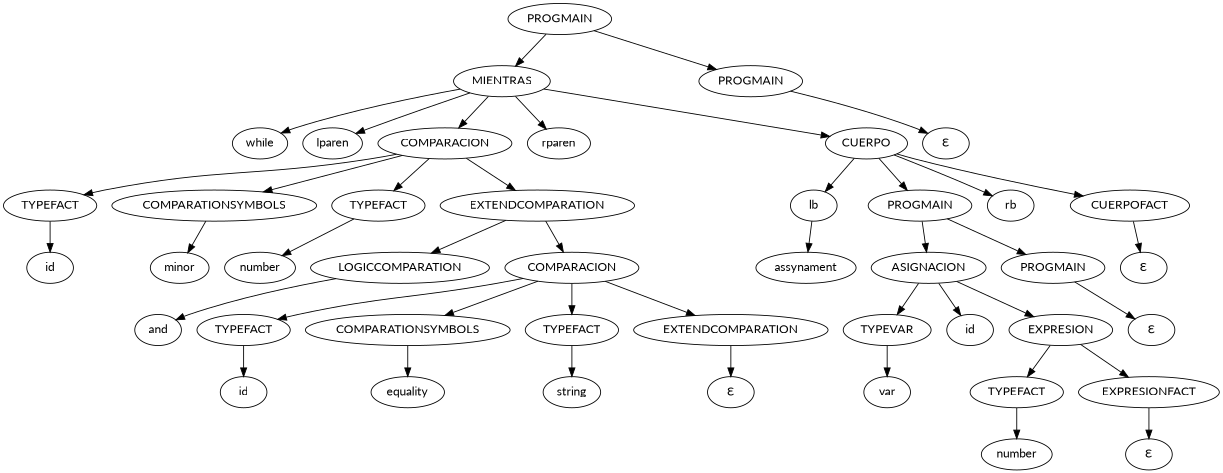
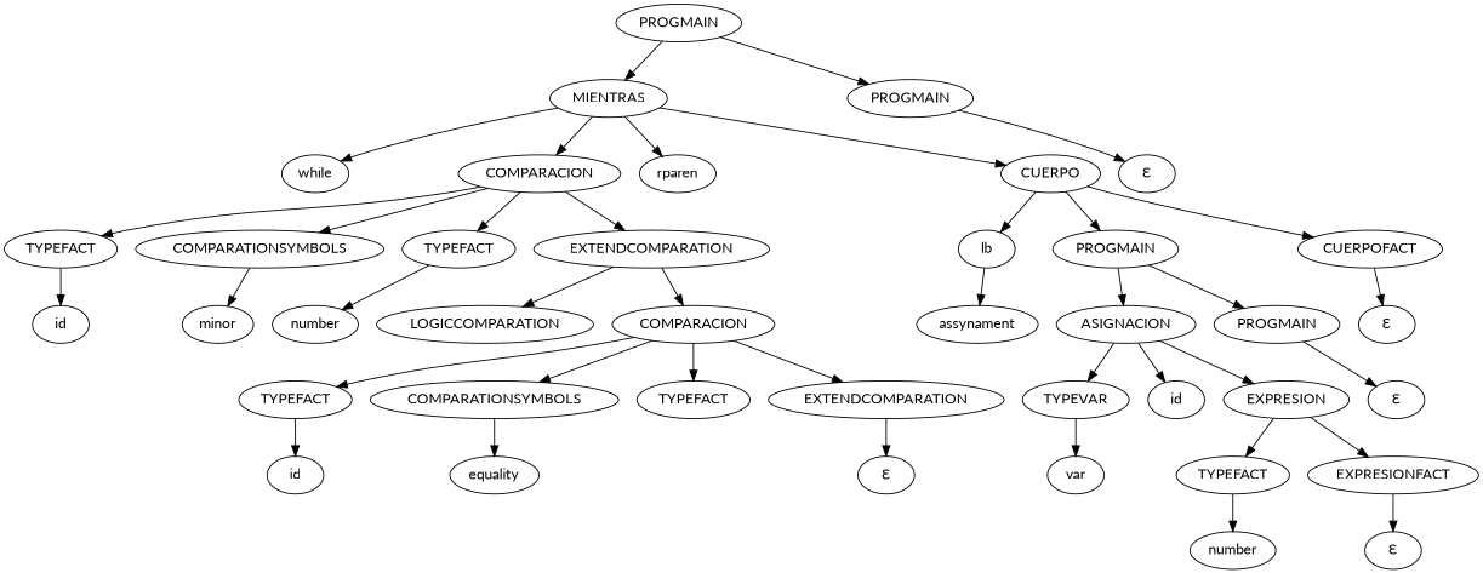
  digraph {
    fontname=Lato
    node [fontname=Lato]
    edge [fontname=Lato]
    n1 [label=PROGMAIN]
    n2 [label=MIENTRAS]
    n3 [label=PROGMAIN]
    n4 [label=while]
-   n5 [label=lparen]
    n6 [label=COMPARACION]
    n7 [label=rparen]
    n8 [label=CUERPO]
    n9 [label="Ɛ"]
    n10 [label=TYPEFACT]
    n11 [label=COMPARATIONSYMBOLS]
    n12 [label=TYPEFACT]
    n13 [label=EXTENDCOMPARATION]
    n14 [label=lb]
    n15 [label=PROGMAIN]
-   n16 [label=rb]
    n17 [label=CUERPOFACT]
    n18 [label=id]
    n19 [label=minor]
    n20 [label=number]
    n21 [label=LOGICCOMPARATION]
    n22 [label=COMPARACION]
    n23 [label=assynament]
    n24 [label=ASIGNACION]
    n25 [label=PROGMAIN]
    n26 [label="Ɛ"]
-   n27 [label=and]
    n28 [label=TYPEFACT]
    n29 [label=COMPARATIONSYMBOLS]
    n30 [label=TYPEFACT]
    n31 [label=EXTENDCOMPARATION]
    n32 [label=id]
    n33 [label=equality]
-   n34 [label=string]
    n35 [label="Ɛ"]
    n36 [label=TYPEVAR]
    n37 [label=id]
    n38 [label=EXPRESION]
    n39 [label="Ɛ"]
    n40 [label=var]
    n41 [label=TYPEFACT]
    n42 [label=EXPRESIONFACT]
    n43 [label=number]
    n44 [label="Ɛ"]
    n1 -> n2
    n1 -> n3
    n2 -> n4
-   n2 -> n5
    n2 -> n6
    n2 -> n7
    n2 -> n8
    n3 -> n9
    n6 -> n10
    n6 -> n11
    n6 -> n12
    n6 -> n13
    n8 -> n14
    n8 -> n15
-   n8 -> n16
    n8 -> n17
    n10 -> n18
    n11 -> n19
    n12 -> n20
    n13 -> n21
    n13 -> n22
    n14 -> n23
    n15 -> n24
    n15 -> n25
    n17 -> n26
-   n21 -> n27
    n22 -> n28
    n22 -> n29
    n22 -> n30
    n22 -> n31
    n24 -> n36
    n24 -> n37
    n24 -> n38
    n25 -> n39
    n28 -> n32
    n29 -> n33
-   n30 -> n34
    n31 -> n35
    n36 -> n40
    n38 -> n41
    n38 -> n42
    n41 -> n43
    n42 -> n44
  }
